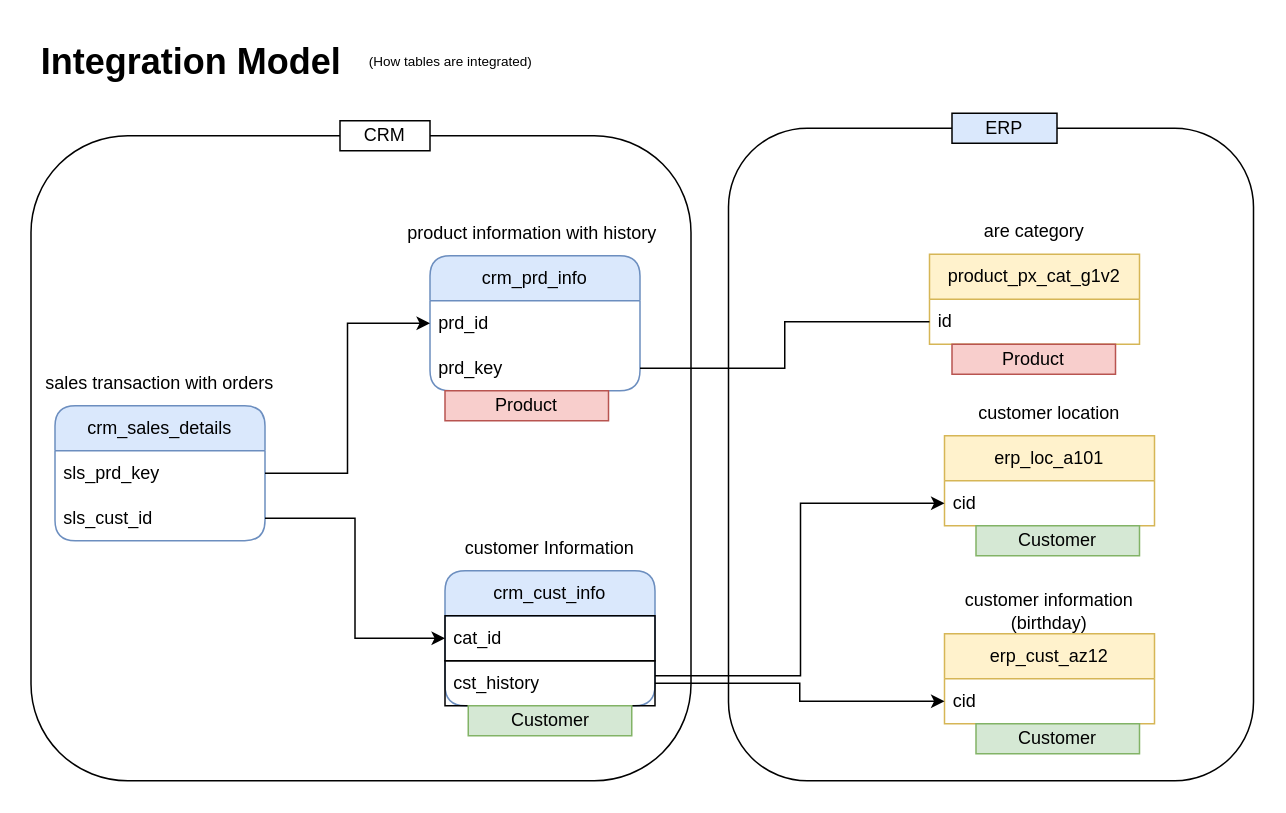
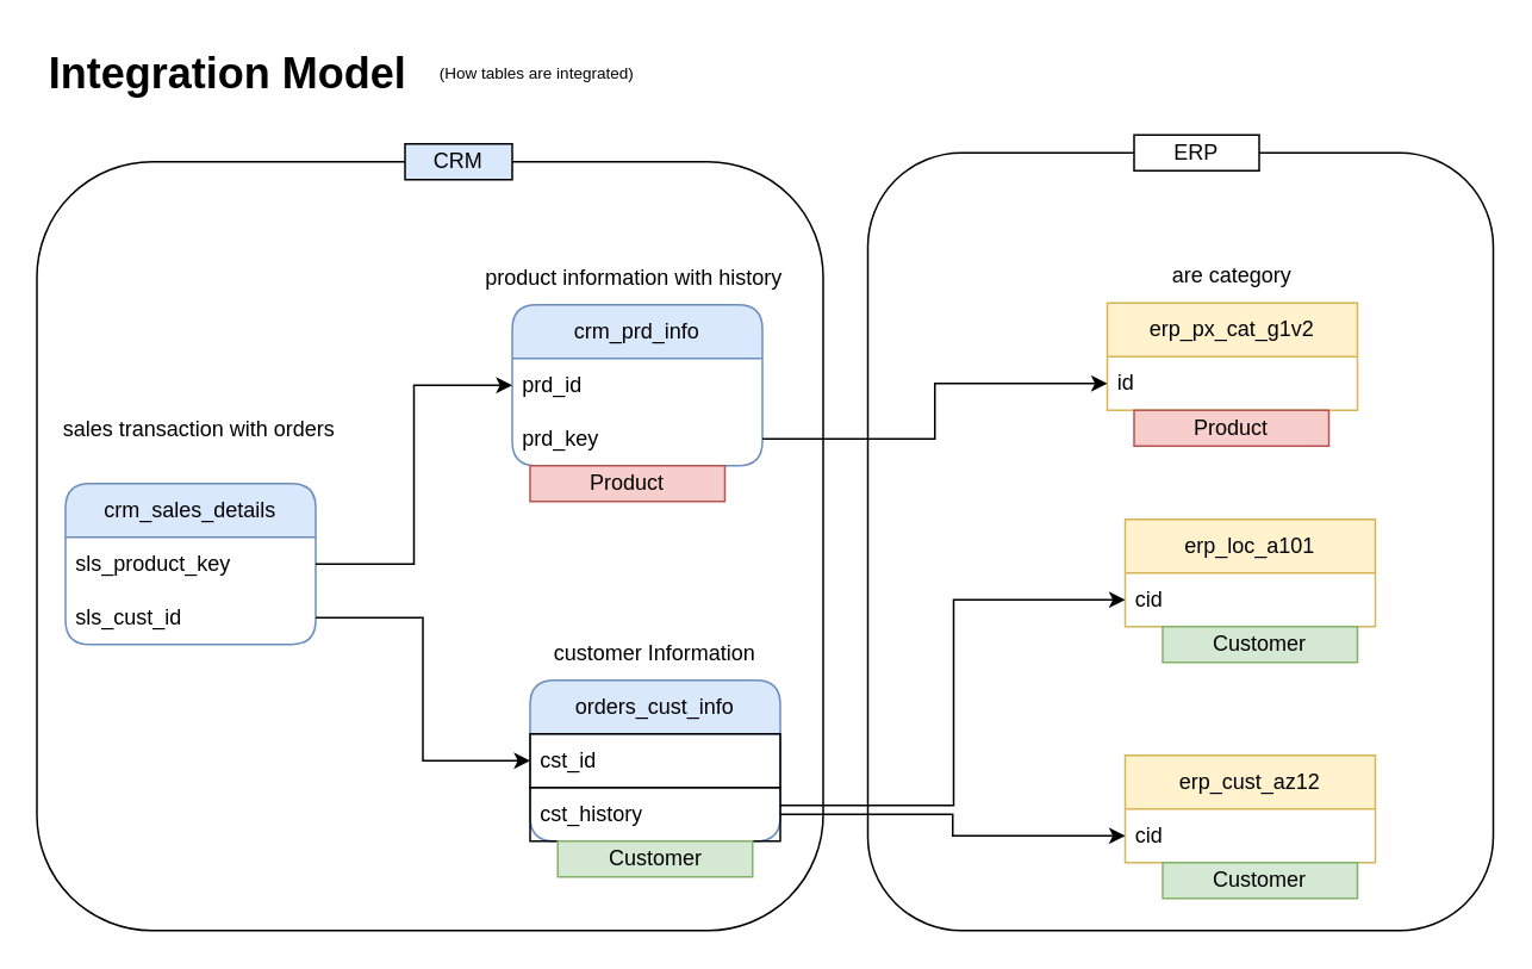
  <mxCell id="0" />
  <mxCell id="1" parent="0" />
- <mxCell id="2" value="crm_cust_info" style="swimlane;fontStyle=0;childLayout=stackLayout;horizontal=1;startSize=30;horizontalStack=0;resizeParent=1;resizeParentMax=0;resizeLast=0;collapsible=1;marginBottom=0;whiteSpace=wrap;html=1;rounded=1;shadow=0;glass=0;swimlaneLine=1;fillColor=#dae8fc;strokeColor=#6c8ebf;" vertex="1" parent="1"><mxGeometry x="296" y="380" width="140" height="90" as="geometry" /></mxCell>
- <mxCell id="3" value="cat_id" style="text;strokeColor=default;fillColor=none;align=left;verticalAlign=middle;spacingLeft=4;spacingRight=4;overflow=hidden;points=[[0,0.5],[1,0.5]];portConstraint=eastwest;rotatable=0;whiteSpace=wrap;html=1;" vertex="1" parent="2"><mxGeometry y="30" width="140" height="30" as="geometry" /></mxCell>
+ <mxCell id="2" value="orders_cust_info" style="swimlane;fontStyle=0;childLayout=stackLayout;horizontal=1;startSize=30;horizontalStack=0;resizeParent=1;resizeParentMax=0;resizeLast=0;collapsible=1;marginBottom=0;whiteSpace=wrap;html=1;rounded=1;shadow=0;glass=0;swimlaneLine=1;fillColor=#dae8fc;strokeColor=#6c8ebf;" vertex="1" parent="1"><mxGeometry x="296" y="380" width="140" height="90" as="geometry" /></mxCell>
+ <mxCell id="3" value="cst_id" style="text;strokeColor=default;fillColor=none;align=left;verticalAlign=middle;spacingLeft=4;spacingRight=4;overflow=hidden;points=[[0,0.5],[1,0.5]];portConstraint=eastwest;rotatable=0;whiteSpace=wrap;html=1;" vertex="1" parent="2"><mxGeometry y="30" width="140" height="30" as="geometry" /></mxCell>
  <mxCell id="4" value="cst_history" style="text;strokeColor=default;fillColor=none;align=left;verticalAlign=middle;spacingLeft=4;spacingRight=4;overflow=hidden;points=[[0,0.5],[1,0.5]];portConstraint=eastwest;rotatable=0;whiteSpace=wrap;html=1;" vertex="1" parent="2"><mxGeometry y="60" width="140" height="30" as="geometry" /></mxCell>
  <mxCell id="5" value="customer Information" style="text;html=1;align=center;verticalAlign=middle;whiteSpace=wrap;rounded=0;" vertex="1" parent="1"><mxGeometry x="306" y="350" width="120" height="30" as="geometry" /></mxCell>
  <mxCell id="6" value="crm_prd_info" style="swimlane;fontStyle=0;childLayout=stackLayout;horizontal=1;startSize=30;horizontalStack=0;resizeParent=1;resizeParentMax=0;resizeLast=0;collapsible=1;marginBottom=0;whiteSpace=wrap;html=1;rounded=1;fillColor=#dae8fc;strokeColor=#6c8ebf;" vertex="1" parent="1"><mxGeometry x="286" y="170" width="140" height="90" as="geometry" /></mxCell>
  <mxCell id="7" value="prd_id" style="text;strokeColor=none;fillColor=none;align=left;verticalAlign=middle;spacingLeft=4;spacingRight=4;overflow=hidden;points=[[0,0.5],[1,0.5]];portConstraint=eastwest;rotatable=0;whiteSpace=wrap;html=1;" vertex="1" parent="6"><mxGeometry y="30" width="140" height="30" as="geometry" /></mxCell>
  <mxCell id="8" value="prd_key" style="text;strokeColor=none;fillColor=none;align=left;verticalAlign=middle;spacingLeft=4;spacingRight=4;overflow=hidden;points=[[0,0.5],[1,0.5]];portConstraint=eastwest;rotatable=0;whiteSpace=wrap;html=1;" vertex="1" parent="6"><mxGeometry y="60" width="140" height="30" as="geometry" /></mxCell>
  <mxCell id="9" value="product information with history&amp;nbsp;" style="text;html=1;align=center;verticalAlign=middle;whiteSpace=wrap;rounded=0;" vertex="1" parent="1"><mxGeometry x="266" y="140" width="180" height="30" as="geometry" /></mxCell>
  <mxCell id="10" value="crm_sales_details" style="swimlane;fontStyle=0;childLayout=stackLayout;horizontal=1;startSize=30;horizontalStack=0;resizeParent=1;resizeParentMax=0;resizeLast=0;collapsible=1;marginBottom=0;whiteSpace=wrap;html=1;rounded=1;fillColor=#dae8fc;strokeColor=#6c8ebf;" vertex="1" parent="1"><mxGeometry x="36" y="270" width="140" height="90" as="geometry" /></mxCell>
- <mxCell id="11" value="sls_prd_key" style="text;strokeColor=none;fillColor=none;align=left;verticalAlign=middle;spacingLeft=4;spacingRight=4;overflow=hidden;points=[[0,0.5],[1,0.5]];portConstraint=eastwest;rotatable=0;whiteSpace=wrap;html=1;" vertex="1" parent="10"><mxGeometry y="30" width="140" height="30" as="geometry" /></mxCell>
+ <mxCell id="11" value="sls_product_key" style="text;strokeColor=none;fillColor=none;align=left;verticalAlign=middle;spacingLeft=4;spacingRight=4;overflow=hidden;points=[[0,0.5],[1,0.5]];portConstraint=eastwest;rotatable=0;whiteSpace=wrap;html=1;" vertex="1" parent="10"><mxGeometry y="30" width="140" height="30" as="geometry" /></mxCell>
  <mxCell id="12" value="sls_cust_id" style="text;strokeColor=none;fillColor=none;align=left;verticalAlign=middle;spacingLeft=4;spacingRight=4;overflow=hidden;points=[[0,0.5],[1,0.5]];portConstraint=eastwest;rotatable=0;whiteSpace=wrap;html=1;" vertex="1" parent="10"><mxGeometry y="60" width="140" height="30" as="geometry" /></mxCell>
  <mxCell id="13" style="edgeStyle=orthogonalEdgeStyle;rounded=0;orthogonalLoop=1;jettySize=auto;html=1;entryX=0;entryY=0.5;entryDx=0;entryDy=0;" edge="1" parent="1" source="11" target="7"><mxGeometry relative="1" as="geometry" /></mxCell>
  <mxCell id="14" style="edgeStyle=orthogonalEdgeStyle;rounded=0;orthogonalLoop=1;jettySize=auto;html=1;entryX=0;entryY=0.5;entryDx=0;entryDy=0;" edge="1" parent="1" source="12" target="3"><mxGeometry relative="1" as="geometry" /></mxCell>
- <mxCell id="15" value="sales transaction with orders" style="text;html=1;align=center;verticalAlign=middle;whiteSpace=wrap;rounded=0;" vertex="1" parent="1"><mxGeometry x="26" y="240" width="160" height="30" as="geometry" /></mxCell>
+ <mxCell id="15" value="sales transaction with orders" style="text;html=1;align=center;verticalAlign=middle;whiteSpace=wrap;rounded=0;" vertex="1" parent="1"><mxGeometry x="31" y="225" width="160" height="30" as="geometry" /></mxCell>
  <mxCell id="16" value="&lt;h1 style=&quot;margin-top: 0px;&quot;&gt;Integration Model&lt;/h1&gt;" style="text;html=1;whiteSpace=wrap;overflow=hidden;rounded=0;" vertex="1" parent="1"><mxGeometry x="25" y="20" width="220" height="40" as="geometry" /></mxCell>
  <mxCell id="17" value="&lt;font style=&quot;font-size: 9px;&quot;&gt;(How tables are integrated)&lt;/font&gt;" style="text;html=1;align=center;verticalAlign=middle;whiteSpace=wrap;rounded=0;" vertex="1" parent="1"><mxGeometry x="235" y="25" width="130" height="30" as="geometry" /></mxCell>
  <mxCell id="18" value="erp_cust_az12" style="swimlane;fontStyle=0;childLayout=stackLayout;horizontal=1;startSize=30;horizontalStack=0;resizeParent=1;resizeParentMax=0;resizeLast=0;collapsible=1;marginBottom=0;whiteSpace=wrap;html=1;fillColor=#fff2cc;strokeColor=#d6b656;" vertex="1" parent="1"><mxGeometry x="629" y="422" width="140" height="60" as="geometry" /></mxCell>
  <mxCell id="19" value="cid" style="text;strokeColor=none;fillColor=none;align=left;verticalAlign=middle;spacingLeft=4;spacingRight=4;overflow=hidden;points=[[0,0.5],[1,0.5]];portConstraint=eastwest;rotatable=0;whiteSpace=wrap;html=1;" vertex="1" parent="18"><mxGeometry y="30" width="140" height="30" as="geometry" /></mxCell>
- <mxCell id="20" value="customer information (birthday)" style="text;html=1;align=center;verticalAlign=middle;whiteSpace=wrap;rounded=0;" vertex="1" parent="1"><mxGeometry x="619" y="392" width="160" height="30" as="geometry" /></mxCell>
  <mxCell id="21" value="erp_loc_a101" style="swimlane;fontStyle=0;childLayout=stackLayout;horizontal=1;startSize=30;horizontalStack=0;resizeParent=1;resizeParentMax=0;resizeLast=0;collapsible=1;marginBottom=0;whiteSpace=wrap;html=1;fillColor=#fff2cc;strokeColor=#d6b656;" vertex="1" parent="1"><mxGeometry x="629" y="290" width="140" height="60" as="geometry" /></mxCell>
  <mxCell id="22" value="cid" style="text;strokeColor=none;fillColor=none;align=left;verticalAlign=middle;spacingLeft=4;spacingRight=4;overflow=hidden;points=[[0,0.5],[1,0.5]];portConstraint=eastwest;rotatable=0;whiteSpace=wrap;html=1;" vertex="1" parent="21"><mxGeometry y="30" width="140" height="30" as="geometry" /></mxCell>
- <mxCell id="23" value="customer location" style="text;html=1;align=center;verticalAlign=middle;whiteSpace=wrap;rounded=0;" vertex="1" parent="1"><mxGeometry x="644" y="260" width="110" height="30" as="geometry" /></mxCell>
  <mxCell id="24" style="edgeStyle=orthogonalEdgeStyle;rounded=0;orthogonalLoop=1;jettySize=auto;html=1;" edge="1" parent="1" source="4" target="22"><mxGeometry relative="1" as="geometry"><Array as="points"><mxPoint x="533" y="450" /><mxPoint x="533" y="335" /></Array></mxGeometry></mxCell>
- <mxCell id="25" value="product_px_cat_g1v2" style="swimlane;fontStyle=0;childLayout=stackLayout;horizontal=1;startSize=30;horizontalStack=0;resizeParent=1;resizeParentMax=0;resizeLast=0;collapsible=1;marginBottom=0;whiteSpace=wrap;html=1;fillColor=#fff2cc;strokeColor=#d6b656;" vertex="1" parent="1"><mxGeometry x="619" y="169" width="140" height="60" as="geometry" /></mxCell>
+ <mxCell id="25" value="erp_px_cat_g1v2" style="swimlane;fontStyle=0;childLayout=stackLayout;horizontal=1;startSize=30;horizontalStack=0;resizeParent=1;resizeParentMax=0;resizeLast=0;collapsible=1;marginBottom=0;whiteSpace=wrap;html=1;fillColor=#fff2cc;strokeColor=#d6b656;" vertex="1" parent="1"><mxGeometry x="619" y="169" width="140" height="60" as="geometry" /></mxCell>
  <mxCell id="26" value="id" style="text;strokeColor=none;fillColor=none;align=left;verticalAlign=middle;spacingLeft=4;spacingRight=4;overflow=hidden;points=[[0,0.5],[1,0.5]];portConstraint=eastwest;rotatable=0;whiteSpace=wrap;html=1;" vertex="1" parent="25"><mxGeometry y="30" width="140" height="30" as="geometry" /></mxCell>
  <mxCell id="27" value="are category" style="text;html=1;align=center;verticalAlign=middle;whiteSpace=wrap;rounded=0;" vertex="1" parent="1"><mxGeometry x="634" y="139" width="110" height="30" as="geometry" /></mxCell>
- <mxCell id="28" style="edgeStyle=orthogonalEdgeStyle;rounded=0;orthogonalLoop=1;jettySize=auto;html=1;entryX=0;entryY=0.5;entryDx=0;entryDy=0;endArrow=none;" edge="1" parent="1" source="8" target="26"><mxGeometry relative="1" as="geometry" /></mxCell>
+ <mxCell id="28" style="edgeStyle=orthogonalEdgeStyle;rounded=0;orthogonalLoop=1;jettySize=auto;html=1;entryX=0;entryY=0.5;entryDx=0;entryDy=0;" edge="1" parent="1" source="8" target="26"><mxGeometry relative="1" as="geometry" /></mxCell>
  <mxCell id="29" value="" style="rounded=1;whiteSpace=wrap;html=1;fillColor=none;" vertex="1" parent="1"><mxGeometry x="20" y="90" width="440" height="430" as="geometry" /></mxCell>
  <mxCell id="30" value="" style="rounded=1;whiteSpace=wrap;html=1;fillColor=none;" vertex="1" parent="1"><mxGeometry x="485" y="85" width="350" height="435" as="geometry" /></mxCell>
  <mxCell id="31" style="edgeStyle=orthogonalEdgeStyle;rounded=0;orthogonalLoop=1;jettySize=auto;html=1;entryX=0;entryY=0.5;entryDx=0;entryDy=0;" edge="1" parent="1" source="4" target="19"><mxGeometry relative="1" as="geometry" /></mxCell>
- <mxCell id="32" value="CRM" style="rounded=0;whiteSpace=wrap;html=1;" vertex="1" parent="1"><mxGeometry x="226" y="80" width="60" height="20" as="geometry" /></mxCell>
- <mxCell id="33" value="ERP" style="rounded=0;whiteSpace=wrap;html=1;fillColor=#dae8fc;" vertex="1" parent="1"><mxGeometry x="634" y="75" width="70" height="20" as="geometry" /></mxCell>
+ <mxCell id="32" value="CRM" style="rounded=0;whiteSpace=wrap;html=1;fillColor=#dae8fc;" vertex="1" parent="1"><mxGeometry x="226" y="80" width="60" height="20" as="geometry" /></mxCell>
+ <mxCell id="33" value="ERP" style="rounded=0;whiteSpace=wrap;html=1;" vertex="1" parent="1"><mxGeometry x="634" y="75" width="70" height="20" as="geometry" /></mxCell>
  <mxCell id="34" value="Product" style="text;html=1;strokeColor=#b85450;fillColor=#f8cecc;align=center;verticalAlign=middle;whiteSpace=wrap;overflow=hidden;" vertex="1" parent="1"><mxGeometry x="296" y="260" width="109" height="20" as="geometry" /></mxCell>
  <mxCell id="35" value="Product" style="text;html=1;strokeColor=#b85450;fillColor=#f8cecc;align=center;verticalAlign=middle;whiteSpace=wrap;overflow=hidden;" vertex="1" parent="1"><mxGeometry x="634" y="229" width="109" height="20" as="geometry" /></mxCell>
  <mxCell id="36" value="Customer" style="text;html=1;strokeColor=#82b366;fillColor=#d5e8d4;align=center;verticalAlign=middle;whiteSpace=wrap;overflow=hidden;" vertex="1" parent="1"><mxGeometry x="311.5" y="470" width="109" height="20" as="geometry" /></mxCell>
  <mxCell id="37" value="Customer" style="text;html=1;strokeColor=#82b366;fillColor=#d5e8d4;align=center;verticalAlign=middle;whiteSpace=wrap;overflow=hidden;" vertex="1" parent="1"><mxGeometry x="650" y="482" width="109" height="20" as="geometry" /></mxCell>
  <mxCell id="38" value="Customer" style="text;html=1;strokeColor=#82b366;fillColor=#d5e8d4;align=center;verticalAlign=middle;whiteSpace=wrap;overflow=hidden;" vertex="1" parent="1"><mxGeometry x="650" y="350" width="109" height="20" as="geometry" /></mxCell>
